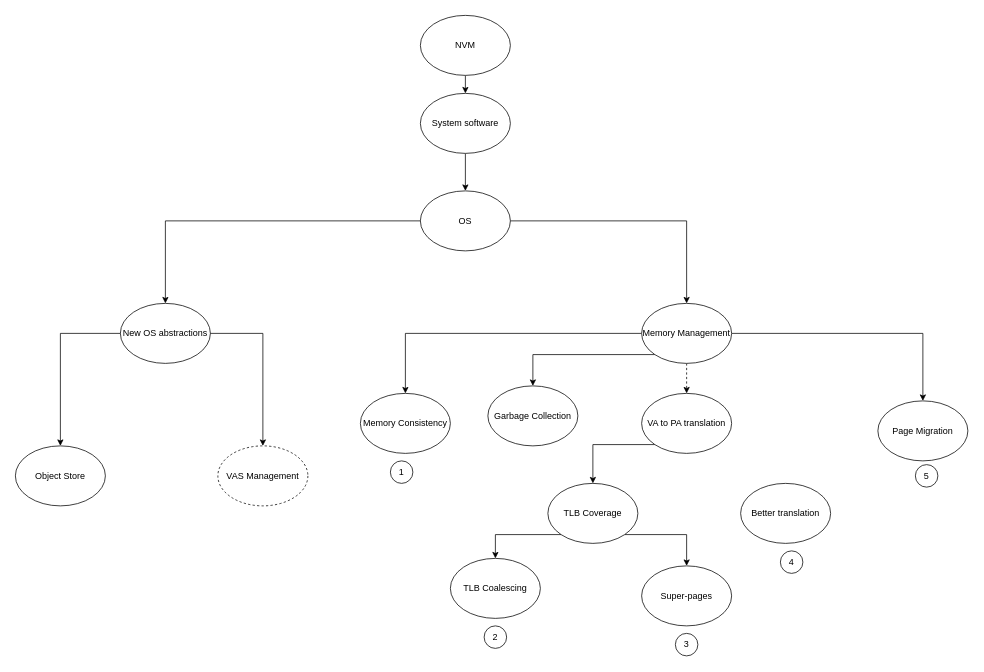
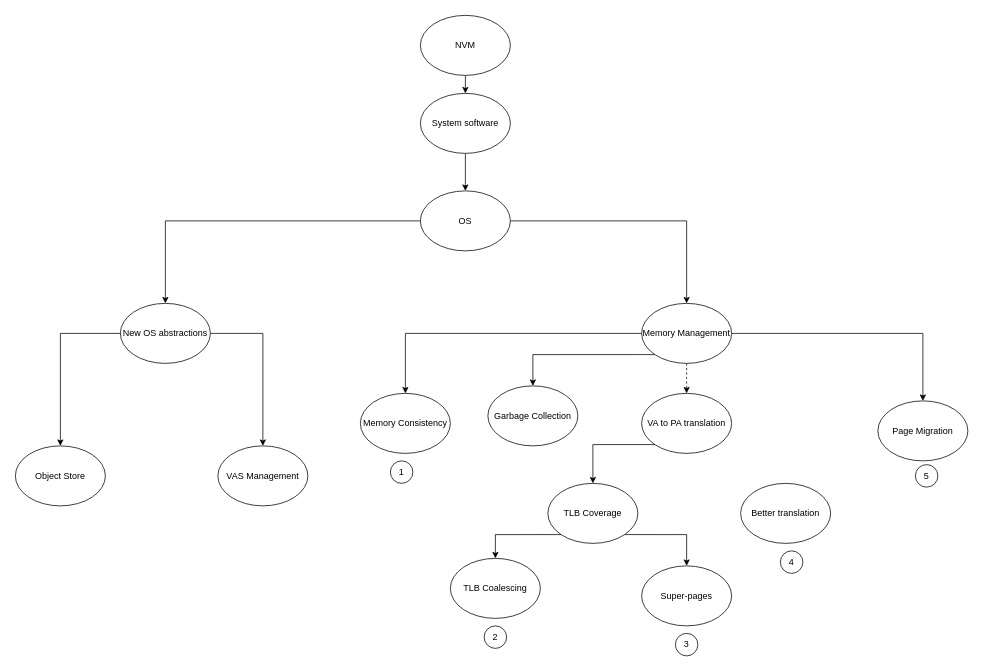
  <mxCell id="0" />
  <mxCell id="1" parent="0" />
  <mxCell id="2" style="edgeStyle=orthogonalEdgeStyle;rounded=0;orthogonalLoop=1;jettySize=auto;html=1;entryX=0.5;entryY=0;entryDx=0;entryDy=0;" parent="1" source="4" target="5" edge="1"><mxGeometry relative="1" as="geometry" /></mxCell>
  <mxCell id="3" style="edgeStyle=orthogonalEdgeStyle;rounded=0;orthogonalLoop=1;jettySize=auto;html=1;" parent="1" source="4" target="10" edge="1"><mxGeometry relative="1" as="geometry" /></mxCell>
  <mxCell id="4" value="OS" style="ellipse;whiteSpace=wrap;html=1;" parent="1" vertex="1"><mxGeometry x="560" y="254" width="120" height="80" as="geometry" /></mxCell>
  <mxCell id="5" value="New OS abstractions" style="ellipse;whiteSpace=wrap;html=1;" parent="1" vertex="1"><mxGeometry x="160" y="404" width="120" height="80" as="geometry" /></mxCell>
  <mxCell id="6" style="edgeStyle=orthogonalEdgeStyle;rounded=0;orthogonalLoop=1;jettySize=auto;html=1;entryX=0.5;entryY=0;entryDx=0;entryDy=0;" parent="1" source="10" target="24" edge="1"><mxGeometry relative="1" as="geometry" /></mxCell>
  <mxCell id="7" style="edgeStyle=orthogonalEdgeStyle;rounded=0;orthogonalLoop=1;jettySize=auto;html=1;exitX=1;exitY=0.5;exitDx=0;exitDy=0;" edge="1" parent="1" source="10" target="13"><mxGeometry relative="1" as="geometry" /></mxCell>
  <mxCell id="8" style="edgeStyle=orthogonalEdgeStyle;rounded=0;orthogonalLoop=1;jettySize=auto;html=1;dashed=1;" edge="1" parent="1" source="10" target="12"><mxGeometry relative="1" as="geometry" /></mxCell>
  <mxCell id="9" style="edgeStyle=orthogonalEdgeStyle;rounded=0;orthogonalLoop=1;jettySize=auto;html=1;exitX=0;exitY=1;exitDx=0;exitDy=0;" edge="1" parent="1" source="10" target="34"><mxGeometry relative="1" as="geometry" /></mxCell>
  <mxCell id="10" value="Memory Management" style="ellipse;whiteSpace=wrap;html=1;" parent="1" vertex="1"><mxGeometry x="855" y="404" width="120" height="80" as="geometry" /></mxCell>
  <mxCell id="11" style="edgeStyle=orthogonalEdgeStyle;rounded=0;orthogonalLoop=1;jettySize=auto;html=1;exitX=0;exitY=1;exitDx=0;exitDy=0;" parent="1" source="12" target="16" edge="1"><mxGeometry relative="1" as="geometry" /></mxCell>
  <mxCell id="12" value="VA to PA translation" style="ellipse;whiteSpace=wrap;html=1;" parent="1" vertex="1"><mxGeometry x="855" y="524" width="120" height="80" as="geometry" /></mxCell>
  <mxCell id="13" value="Page Migration" style="ellipse;whiteSpace=wrap;html=1;" parent="1" vertex="1"><mxGeometry x="1170" y="534" width="120" height="80" as="geometry" /></mxCell>
  <mxCell id="14" style="edgeStyle=orthogonalEdgeStyle;rounded=0;orthogonalLoop=1;jettySize=auto;html=1;exitX=0;exitY=1;exitDx=0;exitDy=0;entryX=0.5;entryY=0;entryDx=0;entryDy=0;" parent="1" source="16" target="18" edge="1"><mxGeometry relative="1" as="geometry" /></mxCell>
  <mxCell id="15" style="edgeStyle=orthogonalEdgeStyle;rounded=0;orthogonalLoop=1;jettySize=auto;html=1;exitX=1;exitY=1;exitDx=0;exitDy=0;entryX=0.5;entryY=0;entryDx=0;entryDy=0;" parent="1" source="16" target="19" edge="1"><mxGeometry relative="1" as="geometry" /></mxCell>
  <mxCell id="16" value="TLB Coverage" style="ellipse;whiteSpace=wrap;html=1;" parent="1" vertex="1"><mxGeometry x="730" y="644" width="120" height="80" as="geometry" /></mxCell>
  <mxCell id="17" value="Better translation" style="ellipse;whiteSpace=wrap;html=1;" parent="1" vertex="1"><mxGeometry x="987" y="644" width="120" height="80" as="geometry" /></mxCell>
  <mxCell id="18" value="TLB Coalescing" style="ellipse;whiteSpace=wrap;html=1;" parent="1" vertex="1"><mxGeometry x="600" y="744" width="120" height="80" as="geometry" /></mxCell>
  <mxCell id="19" value="Super-pages" style="ellipse;whiteSpace=wrap;html=1;" parent="1" vertex="1"><mxGeometry x="855" y="754" width="120" height="80" as="geometry" /></mxCell>
  <mxCell id="20" style="edgeStyle=orthogonalEdgeStyle;rounded=0;orthogonalLoop=1;jettySize=auto;html=1;entryX=0.5;entryY=0;entryDx=0;entryDy=0;exitX=0;exitY=0.5;exitDx=0;exitDy=0;" parent="1" source="5" target="22" edge="1"><mxGeometry relative="1" as="geometry"><mxPoint x="20" y="554" as="sourcePoint" /></mxGeometry></mxCell>
  <mxCell id="21" style="edgeStyle=orthogonalEdgeStyle;rounded=0;orthogonalLoop=1;jettySize=auto;html=1;entryX=0.5;entryY=0;entryDx=0;entryDy=0;exitX=1;exitY=0.5;exitDx=0;exitDy=0;" parent="1" source="5" target="23" edge="1"><mxGeometry relative="1" as="geometry"><mxPoint x="140" y="554" as="sourcePoint" /></mxGeometry></mxCell>
  <mxCell id="22" value="Object Store" style="ellipse;whiteSpace=wrap;html=1;" parent="1" vertex="1"><mxGeometry x="20" y="594" width="120" height="80" as="geometry" /></mxCell>
- <mxCell id="23" value="VAS Management" style="ellipse;whiteSpace=wrap;html=1;dashed=1;" parent="1" vertex="1"><mxGeometry x="290" y="594" width="120" height="80" as="geometry" /></mxCell>
+ <mxCell id="23" value="VAS Management" style="ellipse;whiteSpace=wrap;html=1;" parent="1" vertex="1"><mxGeometry x="290" y="594" width="120" height="80" as="geometry" /></mxCell>
  <mxCell id="24" value="Memory Consistency" style="ellipse;whiteSpace=wrap;html=1;" parent="1" vertex="1"><mxGeometry x="480" y="524" width="120" height="80" as="geometry" /></mxCell>
  <mxCell id="25" style="edgeStyle=orthogonalEdgeStyle;rounded=0;orthogonalLoop=1;jettySize=auto;html=1;" parent="1" source="26" target="4" edge="1"><mxGeometry relative="1" as="geometry" /></mxCell>
  <mxCell id="26" value="System software" style="ellipse;whiteSpace=wrap;html=1;" parent="1" vertex="1"><mxGeometry x="560" y="124" width="120" height="80" as="geometry" /></mxCell>
  <mxCell id="27" style="edgeStyle=orthogonalEdgeStyle;rounded=0;orthogonalLoop=1;jettySize=auto;html=1;exitX=0.5;exitY=1;exitDx=0;exitDy=0;entryX=0.5;entryY=0;entryDx=0;entryDy=0;" parent="1" source="28" target="26" edge="1"><mxGeometry relative="1" as="geometry" /></mxCell>
  <mxCell id="28" value="NVM" style="ellipse;whiteSpace=wrap;html=1;" parent="1" vertex="1"><mxGeometry x="560" y="20" width="120" height="80" as="geometry" /></mxCell>
  <mxCell id="29" value="1" style="ellipse;whiteSpace=wrap;html=1;" vertex="1" parent="1"><mxGeometry x="520" y="614" width="30" height="30" as="geometry" /></mxCell>
  <mxCell id="30" value="2" style="ellipse;whiteSpace=wrap;html=1;" vertex="1" parent="1"><mxGeometry x="645" y="834" width="30" height="30" as="geometry" /></mxCell>
  <mxCell id="31" value="3" style="ellipse;whiteSpace=wrap;html=1;" vertex="1" parent="1"><mxGeometry x="900" y="844" width="30" height="30" as="geometry" /></mxCell>
  <mxCell id="32" value="4" style="ellipse;whiteSpace=wrap;html=1;" vertex="1" parent="1"><mxGeometry x="1040" y="734" width="30" height="30" as="geometry" /></mxCell>
  <mxCell id="33" value="5" style="ellipse;whiteSpace=wrap;html=1;" vertex="1" parent="1"><mxGeometry x="1220" y="619" width="30" height="30" as="geometry" /></mxCell>
  <mxCell id="34" value="Garbage Collection" style="ellipse;whiteSpace=wrap;html=1;" vertex="1" parent="1"><mxGeometry x="650" y="514" width="120" height="80" as="geometry" /></mxCell>
